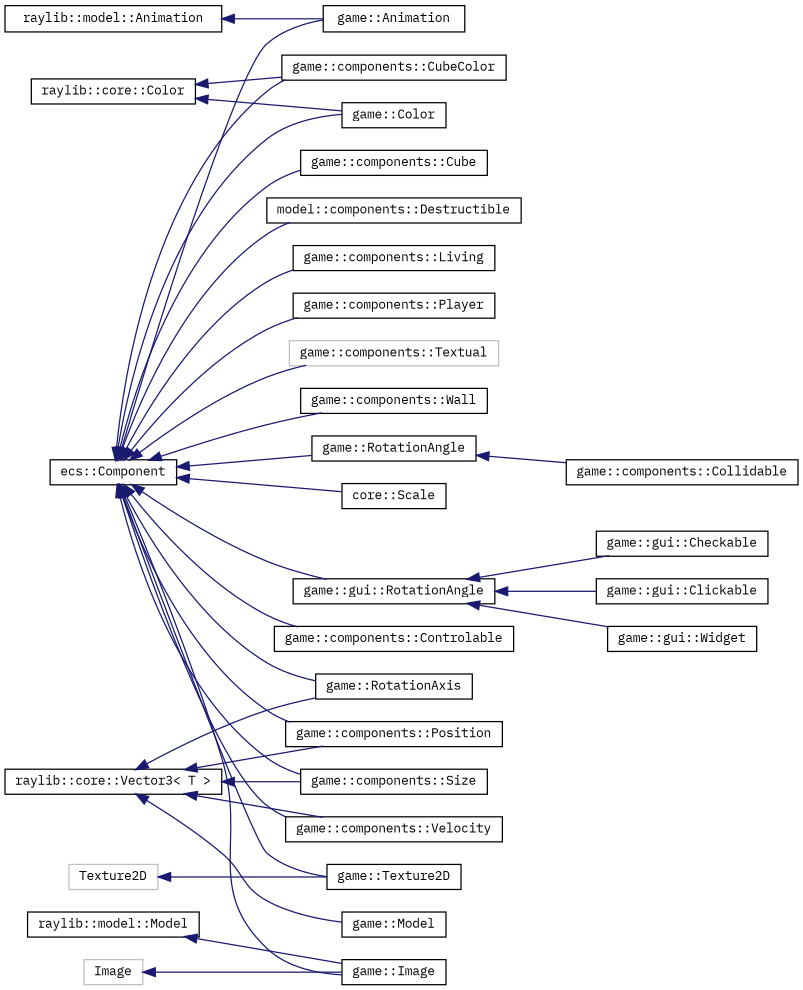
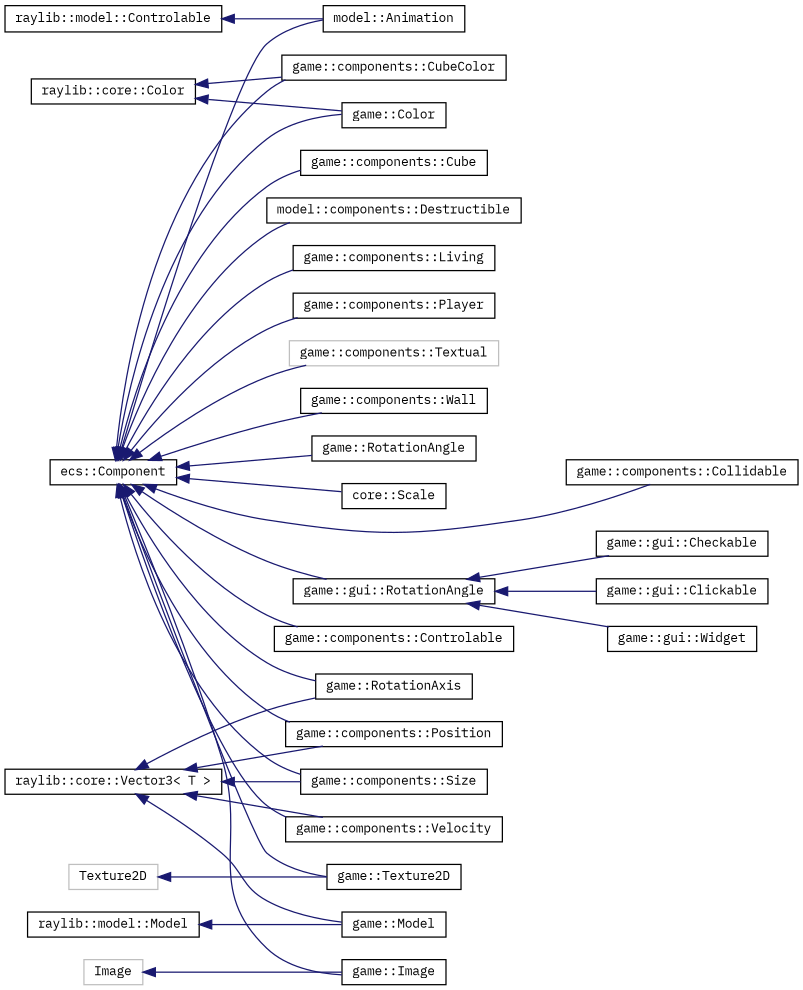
  digraph {
    fontname="IBM Plex Mono"
    rankdir=LR
    node [color=black fillcolor=white fontname="IBM Plex Mono" fontsize=10 shape=record style=filled]
    edge [color=midnightblue dir=back fontname="IBM Plex Mono" fontsize=10 labelfontname=Helvetica labelfontsize=10 style=solid]
-   n1 [height=0.2 label="raylib::model::Animation" width=0.4]
-   n2 [height=0.2 label="game::Animation" width=0.4]
+   n1 [height=0.2 label="raylib::model::Controlable" width=0.4]
+   n2 [height=0.2 label="model::Animation" width=0.4]
    n3 [height=0.2 label="raylib::core::Color" width=0.4]
    n4 [height=0.2 label="game::Color" width=0.4]
    n5 [height=0.2 label="game::components::CubeColor" width=0.4]
    n6 [height=0.2 label="ecs::Component" width=0.4]
    n7 [height=0.2 label="game::components::Collidable" width=0.4]
    n8 [height=0.2 label="game::components::Controlable" width=0.4]
    n9 [height=0.2 label="game::components::Cube" width=0.4]
    n10 [height=0.2 label="model::components::Destructible" width=0.4]
    n11 [height=0.2 label="game::components::Living" width=0.4]
    n12 [height=0.2 label="game::components::Player" width=0.4]
    n13 [height=0.2 label="game::components::Position" width=0.4]
    n14 [height=0.2 label="game::components::Size" width=0.4]
    n15 [color=grey75 height=0.2 label="game::components::Textual" width=0.4]
    n16 [height=0.2 label="game::components::Velocity" width=0.4]
    n17 [height=0.2 label="game::components::Wall" width=0.4]
    n18 [height=0.2 label="game::gui::RotationAngle" width=0.4]
    n19 [height=0.2 label="game::Image" width=0.4]
    n20 [height=0.2 label="game::RotationAngle" width=0.4]
    n21 [height=0.2 label="game::RotationAxis" width=0.4]
    n22 [height=0.2 label="core::Scale" width=0.4]
    n23 [height=0.2 label="game::Texture2D" width=0.4]
    n24 [height=0.2 label="game::gui::Checkable" width=0.4]
    n25 [height=0.2 label="game::gui::Clickable" width=0.4]
    n26 [height=0.2 label="game::gui::Widget" width=0.4]
    n27 [height=0.2 label="game::Model" width=0.4]
    n28 [color=grey75 height=0.2 label=Image width=0.4]
    n29 [height=0.2 label="raylib::model::Model" width=0.4]
    n30 [color=grey75 height=0.2 label=Texture2D width=0.4]
    n31 [height=0.2 label="raylib::core::Vector3\< T \>" width=0.4]
    n1 -> n2
    n3 -> n4
    n3 -> n5
    n6 -> n2
    n6 -> n4
    n6 -> n5
-   n20 -> n7
+   n6 -> n7
    n6 -> n8
    n6 -> n9
    n6 -> n10
    n6 -> n11
    n6 -> n12
    n6 -> n13
    n6 -> n14
    n6 -> n15
    n6 -> n16
    n6 -> n17
    n6 -> n18
    n6 -> n19
    n6 -> n20
    n6 -> n21
    n6 -> n22
    n6 -> n23
    n18 -> n24
    n18 -> n25
    n18 -> n26
    n28 -> n19
-   n29 -> n19
+   n29 -> n27
    n30 -> n23
    n31 -> n13
    n31 -> n14
    n31 -> n16
    n31 -> n21
    n31 -> n27
  }
